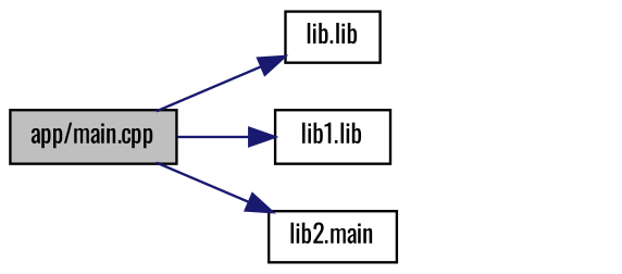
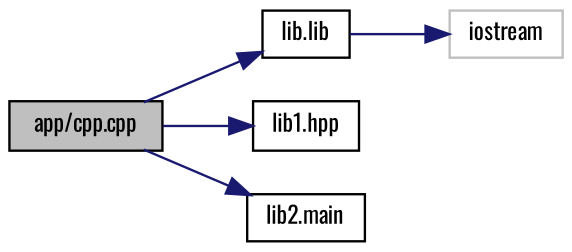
  digraph {
    fontname=Oswald
    rankdir=LR
    node [color=black fillcolor=white fontname=Oswald fontsize=10 shape=record style=filled]
    edge [color=midnightblue fontname=Oswald fontsize=10 labelfontname=Helvetica labelfontsize=10 style=solid]
-   n1 [fillcolor=grey75 fontcolor=black height=0.2 label="app/main.cpp" width=0.4]
+   n1 [fillcolor=grey75 fontcolor=black height=0.2 label="app/cpp.cpp" width=0.4]
    n2 [height=0.2 label="lib.lib" width=0.4]
-   n3 [height=0.2 label="lib1.lib" width=0.4]
+   n3 [height=0.2 label="lib1.hpp" width=0.4]
    n4 [height=0.2 label="lib2.main" width=0.4]
+   n5 [color=grey75 height=0.2 label=iostream width=0.4]
    n1 -> n2
    n1 -> n3
    n1 -> n4
+   n2 -> n5
  }
